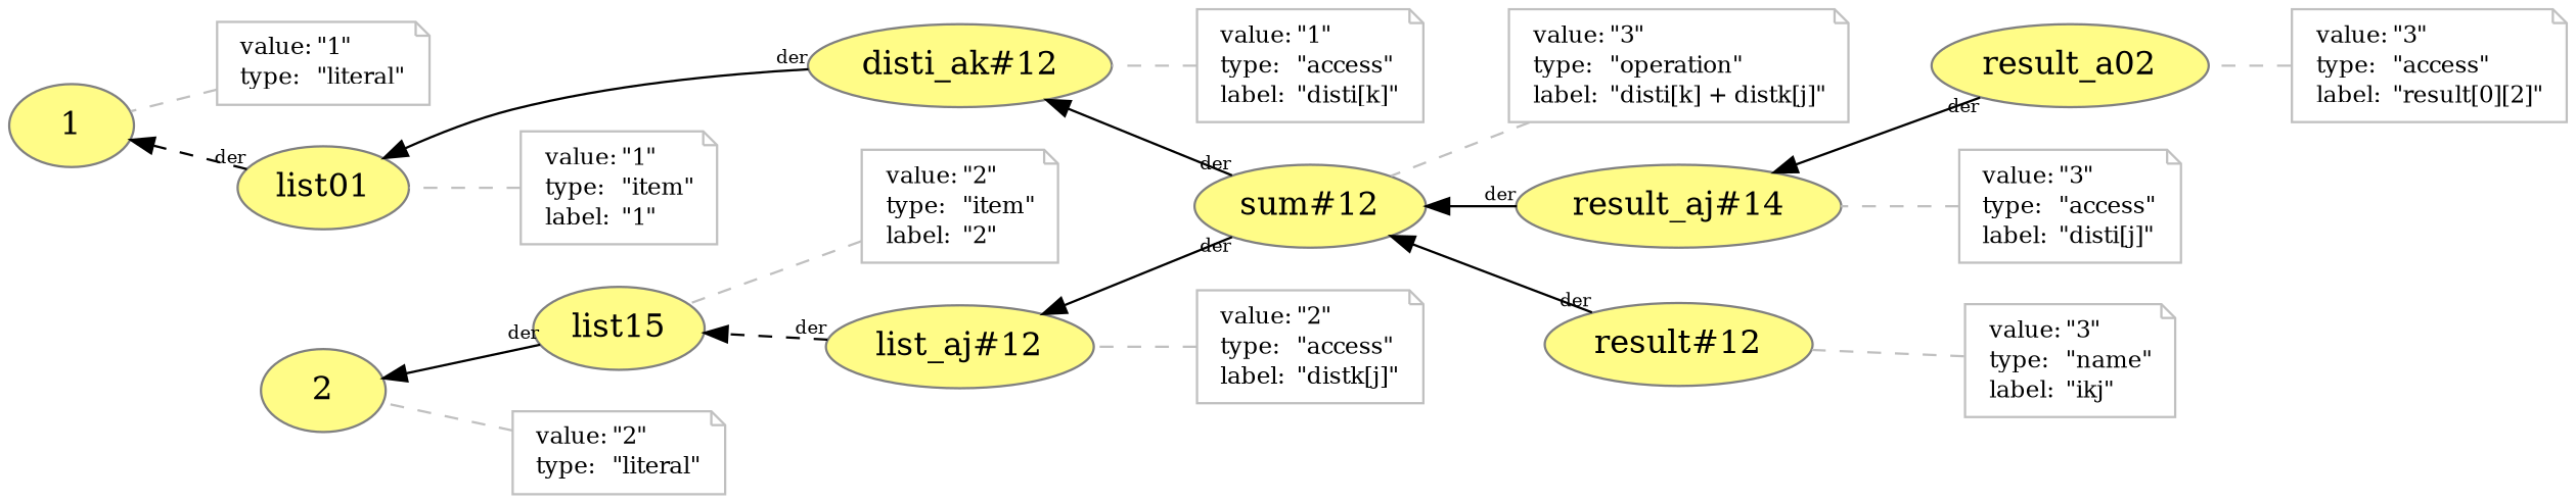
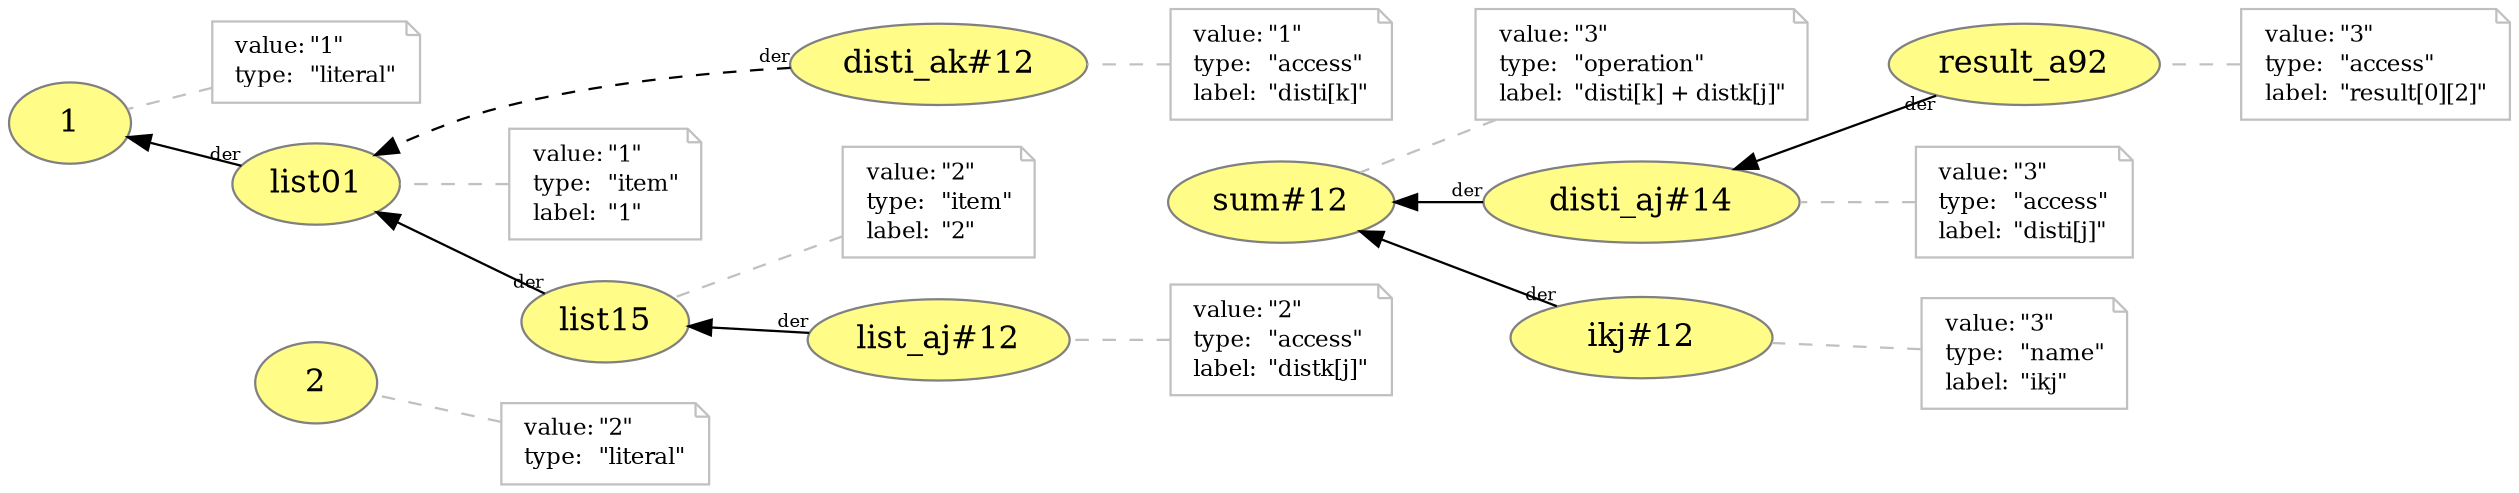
  digraph {
    rankdir=RL
    node [color="#808080"]
    edge [arrowhead=none color=gray style=dashed]
    n1 [fillcolor="#FFFC87" label="sum#12" style=filled]
    n2 [fillcolor="#FFFC87" label="list_aj#12" style=filled]
    n3 [fillcolor="#FFFC87" label="disti_ak#12" style=filled]
    n4 [fillcolor="#FFFC87" label=list15 style=filled]
    n5 [fillcolor="#FFFC87" label=list01 style=filled]
    n6 [fillcolor="#FFFC87" label=2 style=filled]
    n7 [color=gray fontcolor=black fontsize=10 label=<<TABLE cellpadding="0" border="0"> 	<TR> 	    <TD align="left">value:</TD> 	    <TD align="left">&quot;3&quot;</TD> 	</TR> 	<TR> 	    <TD align="left">type:</TD> 	    <TD align="left">&quot;operation&quot;</TD> 	</TR> 	<TR> 	    <TD align="left">label:</TD> 	    <TD align="left">&quot;disti[k] + distk[j]&quot;</TD> 	</TR> </TABLE>> shape=note]
    n8 [fillcolor="#FFFC87" label=1 style=filled]
    n9 [color=gray fontcolor=black fontsize=10 label=<<TABLE cellpadding="0" border="0"> 	<TR> 	    <TD align="left">value:</TD> 	    <TD align="left">&quot;2&quot;</TD> 	</TR> 	<TR> 	    <TD align="left">type:</TD> 	    <TD align="left">&quot;literal&quot;</TD> 	</TR> </TABLE>> shape=note]
-   n10 [fillcolor="#FFFC87" label=result_a02 style=filled]
-   n11 [fillcolor="#FFFC87" label="result_aj#14" style=filled]
+   n10 [fillcolor="#FFFC87" label=result_a92 style=filled]
+   n11 [fillcolor="#FFFC87" label="disti_aj#14" style=filled]
    n12 [color=gray fontcolor=black fontsize=10 label=<<TABLE cellpadding="0" border="0"> 	<TR> 	    <TD align="left">value:</TD> 	    <TD align="left">&quot;3&quot;</TD> 	</TR> 	<TR> 	    <TD align="left">type:</TD> 	    <TD align="left">&quot;access&quot;</TD> 	</TR> 	<TR> 	    <TD align="left">label:</TD> 	    <TD align="left">&quot;result[0][2]&quot;</TD> 	</TR> </TABLE>> shape=note]
-   n13 [fillcolor="#FFFC87" label="result#12" style=filled]
+   n13 [fillcolor="#FFFC87" label="ikj#12" style=filled]
    n14 [color=gray fontcolor=black fontsize=10 label=<<TABLE cellpadding="0" border="0"> 	<TR> 	    <TD align="left">value:</TD> 	    <TD align="left">&quot;3&quot;</TD> 	</TR> 	<TR> 	    <TD align="left">type:</TD> 	    <TD align="left">&quot;name&quot;</TD> 	</TR> 	<TR> 	    <TD align="left">label:</TD> 	    <TD align="left">&quot;ikj&quot;</TD> 	</TR> </TABLE>> shape=note]
    n15 [color=gray fontcolor=black fontsize=10 label=<<TABLE cellpadding="0" border="0"> 	<TR> 	    <TD align="left">value:</TD> 	    <TD align="left">&quot;3&quot;</TD> 	</TR> 	<TR> 	    <TD align="left">type:</TD> 	    <TD align="left">&quot;access&quot;</TD> 	</TR> 	<TR> 	    <TD align="left">label:</TD> 	    <TD align="left">&quot;disti[j]&quot;</TD> 	</TR> </TABLE>> shape=note]
    n16 [color=gray fontcolor=black fontsize=10 label=<<TABLE cellpadding="0" border="0"> 	<TR> 	    <TD align="left">value:</TD> 	    <TD align="left">&quot;1&quot;</TD> 	</TR> 	<TR> 	    <TD align="left">type:</TD> 	    <TD align="left">&quot;item&quot;</TD> 	</TR> 	<TR> 	    <TD align="left">label:</TD> 	    <TD align="left">&quot;1&quot;</TD> 	</TR> </TABLE>> shape=note]
    n17 [color=gray fontcolor=black fontsize=10 label=<<TABLE cellpadding="0" border="0"> 	<TR> 	    <TD align="left">value:</TD> 	    <TD align="left">&quot;2&quot;</TD> 	</TR> 	<TR> 	    <TD align="left">type:</TD> 	    <TD align="left">&quot;item&quot;</TD> 	</TR> 	<TR> 	    <TD align="left">label:</TD> 	    <TD align="left">&quot;2&quot;</TD> 	</TR> </TABLE>> shape=note]
    n18 [color=gray fontcolor=black fontsize=10 label=<<TABLE cellpadding="0" border="0"> 	<TR> 	    <TD align="left">value:</TD> 	    <TD align="left">&quot;1&quot;</TD> 	</TR> 	<TR> 	    <TD align="left">type:</TD> 	    <TD align="left">&quot;literal&quot;</TD> 	</TR> </TABLE>> shape=note]
    n19 [color=gray fontcolor=black fontsize=10 label=<<TABLE cellpadding="0" border="0"> 	<TR> 	    <TD align="left">value:</TD> 	    <TD align="left">&quot;1&quot;</TD> 	</TR> 	<TR> 	    <TD align="left">type:</TD> 	    <TD align="left">&quot;access&quot;</TD> 	</TR> 	<TR> 	    <TD align="left">label:</TD> 	    <TD align="left">&quot;disti[k]&quot;</TD> 	</TR> </TABLE>> shape=note]
    n20 [color=gray fontcolor=black fontsize=10 label=<<TABLE cellpadding="0" border="0"> 	<TR> 	    <TD align="left">value:</TD> 	    <TD align="left">&quot;2&quot;</TD> 	</TR> 	<TR> 	    <TD align="left">type:</TD> 	    <TD align="left">&quot;access&quot;</TD> 	</TR> 	<TR> 	    <TD align="left">label:</TD> 	    <TD align="left">&quot;distk[j]&quot;</TD> 	</TR> </TABLE>> shape=note]
-   n1 -> n2 [labelangle=60.0 labeldistance=1.5 labelfontsize=8 rotation=20 taillabel=der arrowhead="" color="" style=""]
-   n1 -> n3 [labelangle=60.0 labeldistance=1.5 labelfontsize=8 rotation=20 taillabel=der arrowhead="" color="" style=""]
-   n2 -> n4 [labelangle=60.0 labeldistance=1.5 labelfontsize=8 rotation=20 taillabel=der arrowhead="" color=""]
-   n3 -> n5 [labelangle=60.0 labeldistance=1.5 labelfontsize=8 rotation=20 taillabel=der arrowhead="" color="" style=""]
-   n4 -> n6 [labelangle=60.0 labeldistance=1.5 labelfontsize=8 rotation=20 taillabel=der arrowhead="" color="" style=""]
-   n5 -> n8 [labelangle=60.0 labeldistance=1.5 labelfontsize=8 rotation=20 taillabel=der arrowhead="" color=""]
+   n2 -> n4 [labelangle=60.0 labeldistance=1.5 labelfontsize=8 rotation=20 taillabel=der arrowhead="" color="" style=""]
+   n3 -> n5 [labelangle=60.0 labeldistance=1.5 labelfontsize=8 rotation=20 taillabel=der arrowhead="" color=""]
+   n4 -> n5 [labelangle=60.0 labeldistance=1.5 labelfontsize=8 rotation=20 taillabel=der arrowhead="" color="" style=""]
+   n5 -> n8 [labelangle=60.0 labeldistance=1.5 labelfontsize=8 rotation=20 taillabel=der arrowhead="" color="" style=""]
    n7 -> n1
    n9 -> n6
    n10 -> n11 [labelangle=60.0 labeldistance=1.5 labelfontsize=8 rotation=20 taillabel=der arrowhead="" color="" style=""]
    n11 -> n1 [labelangle=60.0 labeldistance=1.5 labelfontsize=8 rotation=20 taillabel=der arrowhead="" color="" style=""]
    n12 -> n10
    n13 -> n1 [labelangle=60.0 labeldistance=1.5 labelfontsize=8 rotation=20 taillabel=der arrowhead="" color="" style=""]
    n14 -> n13
    n15 -> n11
    n16 -> n5
    n17 -> n4
    n18 -> n8
    n19 -> n3
    n20 -> n2
  }
